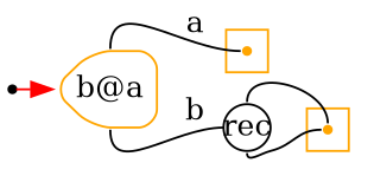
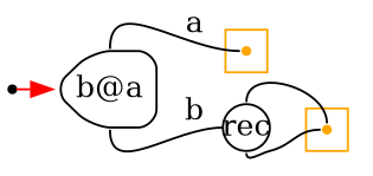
  digraph {
    labeldistance=0
    nodesep=.175
    rankdir=LR
    ranksep=.175
    node [color=orange fixedsize=true orientation=90 shape=point]
    edge [arrowhead=none arrowtail=none headport=w tailport=n]
    ndcluster_nd4
    ndcluster_nd24
    nd1 [color="" orientation=""]
-   n4 [label="b@a" shape=house style=rounded]
+   n4 [color="#000000" label="b@a" shape=house style=rounded]
    n5 [color="#000000" height=.3 label=rec shape=circle style=rounded width=.3 orientation=""]
    subgraph cluster_1 {
      color=orange
      style=fill
      ndcluster_nd4
    }
    subgraph cluster_2 {
      color=orange
      style=fill
      ndcluster_nd24
    }
    nd1 -> n4 [arrowhead=normal color=red tailport=e]
    n4 -> ndcluster_nd4 [label=a]
    n4 -> n5 [label=b tailport=s]
    n5 -> ndcluster_nd24 [dir=back headport=n]
    n5 -> ndcluster_nd24 [tailport=s]
  }
